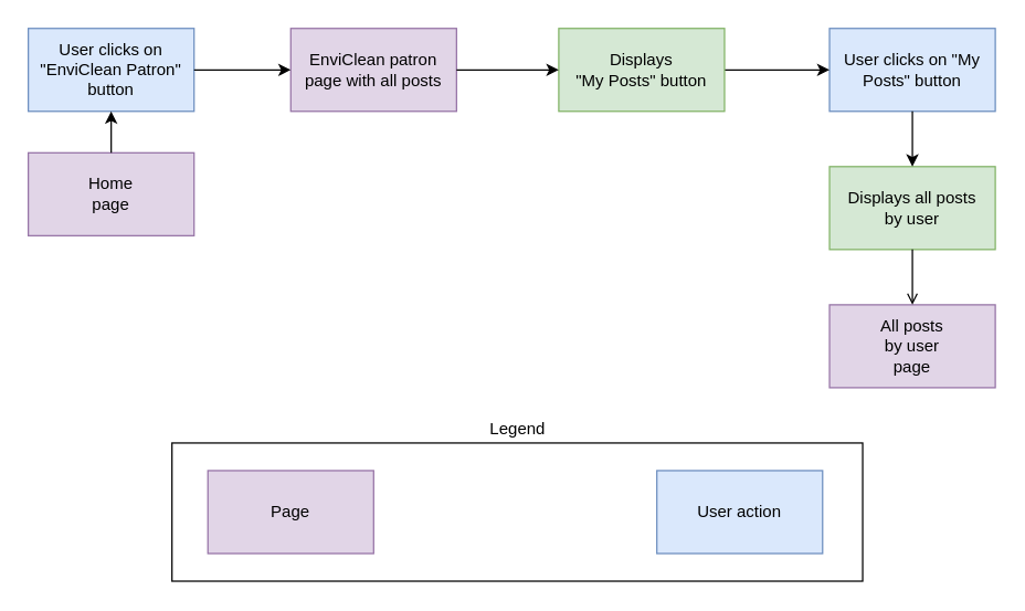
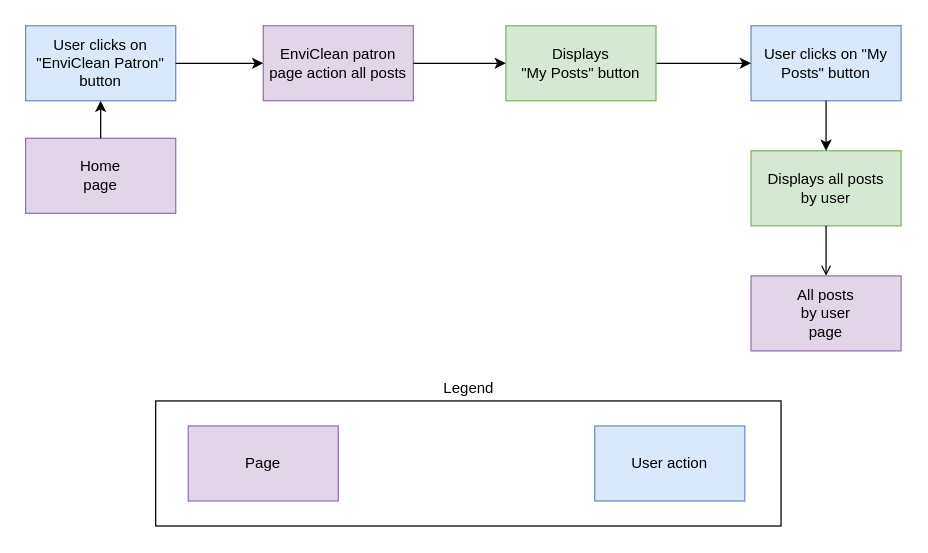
  <mxCell id="0" />
  <mxCell id="1" parent="0" />
  <mxCell id="2" value="" style="group" vertex="1" connectable="0" parent="1"><mxGeometry x="20" y="20" width="700" height="400" as="geometry" /></mxCell>
  <mxCell id="3" value="Home&lt;br&gt;page" style="rounded=0;whiteSpace=wrap;html=1;fillColor=#e1d5e7;strokeColor=#9673a6;" vertex="1" parent="2"><mxGeometry y="90" width="120" height="60" as="geometry" /></mxCell>
  <mxCell id="4" value="User clicks on &quot;EnviClean Patron&quot; button" style="rounded=0;whiteSpace=wrap;html=1;fillColor=#dae8fc;strokeColor=#6c8ebf;" vertex="1" parent="2"><mxGeometry width="120" height="60" as="geometry" /></mxCell>
- <mxCell id="5" value="EnviClean patron&lt;br&gt;page with all posts" style="rounded=0;whiteSpace=wrap;html=1;fillColor=#e1d5e7;strokeColor=#9673a6;" vertex="1" parent="2"><mxGeometry x="190" width="120" height="60" as="geometry" /></mxCell>
+ <mxCell id="5" value="EnviClean patron&lt;br&gt;page action all posts" style="rounded=0;whiteSpace=wrap;html=1;fillColor=#e1d5e7;strokeColor=#9673a6;" vertex="1" parent="2"><mxGeometry x="190" width="120" height="60" as="geometry" /></mxCell>
  <mxCell id="6" value="User clicks on &quot;My Posts&quot; button" style="rounded=0;whiteSpace=wrap;html=1;fillColor=#dae8fc;strokeColor=#6c8ebf;" vertex="1" parent="2"><mxGeometry x="580" width="120" height="60" as="geometry" /></mxCell>
  <mxCell id="7" value="All posts &lt;br&gt;by user&lt;br&gt;page" style="rounded=0;whiteSpace=wrap;html=1;fillColor=#e1d5e7;strokeColor=#9673a6;" vertex="1" parent="2"><mxGeometry x="580" y="200" width="120" height="60" as="geometry" /></mxCell>
  <mxCell id="8" value="" style="endArrow=classic;html=1;exitX=0.5;exitY=0;exitDx=0;exitDy=0;entryX=0.5;entryY=1;entryDx=0;entryDy=0;" edge="1" parent="2" source="3" target="4"><mxGeometry width="50" height="50" as="geometry"><mxPoint x="140" y="150" as="sourcePoint" /><mxPoint x="60" y="70" as="targetPoint" /></mxGeometry></mxCell>
  <mxCell id="9" value="" style="endArrow=classic;html=1;exitX=1;exitY=0.5;exitDx=0;exitDy=0;entryX=0;entryY=0.5;entryDx=0;entryDy=0;" edge="1" parent="2" source="4" target="5"><mxGeometry width="50" height="50" as="geometry"><mxPoint x="130" y="40" as="sourcePoint" /><mxPoint x="200" y="40" as="targetPoint" /></mxGeometry></mxCell>
  <mxCell id="10" value="Page" style="rounded=0;whiteSpace=wrap;html=1;fillColor=#e1d5e7;strokeColor=#9673a6;" vertex="1" parent="2"><mxGeometry x="130" y="320" width="120" height="60" as="geometry" /></mxCell>
  <mxCell id="11" value="User action" style="rounded=0;whiteSpace=wrap;html=1;fillColor=#dae8fc;strokeColor=#6c8ebf;" vertex="1" parent="2"><mxGeometry x="455" y="320" width="120" height="60" as="geometry" /></mxCell>
  <mxCell id="12" value="" style="rounded=0;whiteSpace=wrap;html=1;fillColor=none;" vertex="1" parent="2"><mxGeometry x="104" y="300" width="500" height="100" as="geometry" /></mxCell>
  <mxCell id="13" value="Legend" style="text;html=1;align=center;verticalAlign=middle;resizable=0;points=[];autosize=1;strokeColor=none;" vertex="1" parent="2"><mxGeometry x="324" y="280" width="60" height="20" as="geometry" /></mxCell>
  <mxCell id="14" value="Displays all posts&lt;br&gt;by user" style="rounded=0;whiteSpace=wrap;html=1;fillColor=#d5e8d4;strokeColor=#82b366;" vertex="1" parent="2"><mxGeometry x="580" y="100" width="120" height="60" as="geometry" /></mxCell>
  <mxCell id="15" value="" style="edgeStyle=orthogonalEdgeStyle;rounded=0;orthogonalLoop=1;jettySize=auto;html=1;exitX=0.5;exitY=1;exitDx=0;exitDy=0;" edge="1" parent="2" source="6" target="14"><mxGeometry x="300" y="-610" as="geometry"><mxPoint x="640" y="370" as="sourcePoint" /></mxGeometry></mxCell>
  <mxCell id="16" value="" style="edgeStyle=orthogonalEdgeStyle;rounded=0;orthogonalLoop=1;jettySize=auto;html=1;exitX=0.5;exitY=1;exitDx=0;exitDy=0;endArrow=open;" edge="1" parent="2" source="14" target="7"><mxGeometry x="300" y="-610" as="geometry"><mxPoint x="640" y="580" as="sourcePoint" /></mxGeometry></mxCell>
  <mxCell id="17" value="" style="edgeStyle=orthogonalEdgeStyle;rounded=0;orthogonalLoop=1;jettySize=auto;html=1;" edge="1" parent="2" source="18" target="6"><mxGeometry relative="1" as="geometry" /></mxCell>
  <mxCell id="18" value="Displays &lt;br&gt;&quot;My Posts&quot; button" style="rounded=0;whiteSpace=wrap;html=1;fillColor=#d5e8d4;strokeColor=#82b366;" vertex="1" parent="2"><mxGeometry x="384" width="120" height="60" as="geometry" /></mxCell>
  <mxCell id="19" value="" style="edgeStyle=orthogonalEdgeStyle;rounded=0;orthogonalLoop=1;jettySize=auto;html=1;" edge="1" parent="2" source="5" target="18"><mxGeometry relative="1" as="geometry" /></mxCell>
